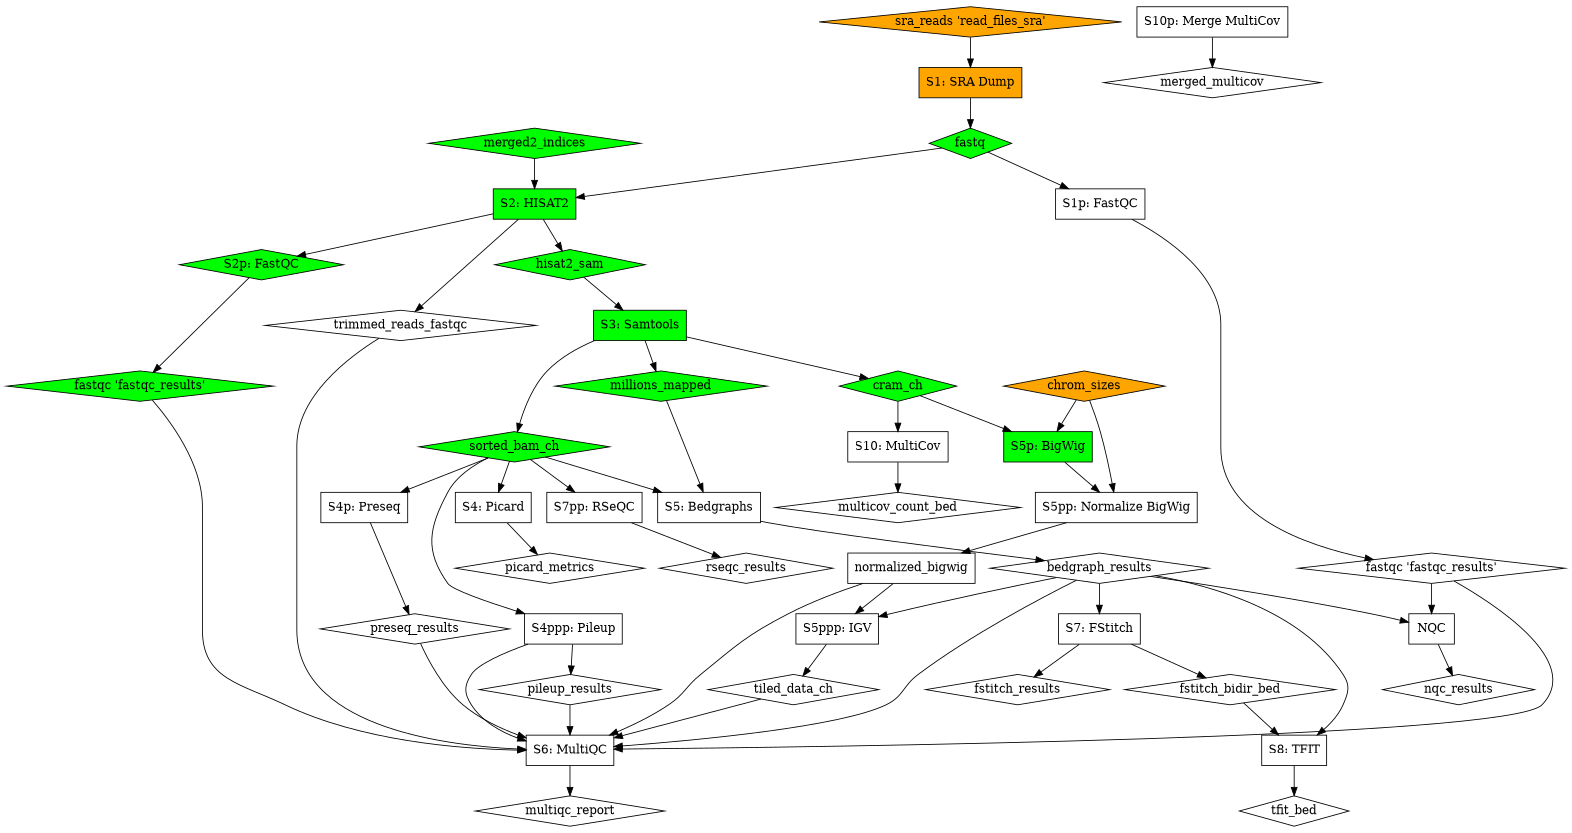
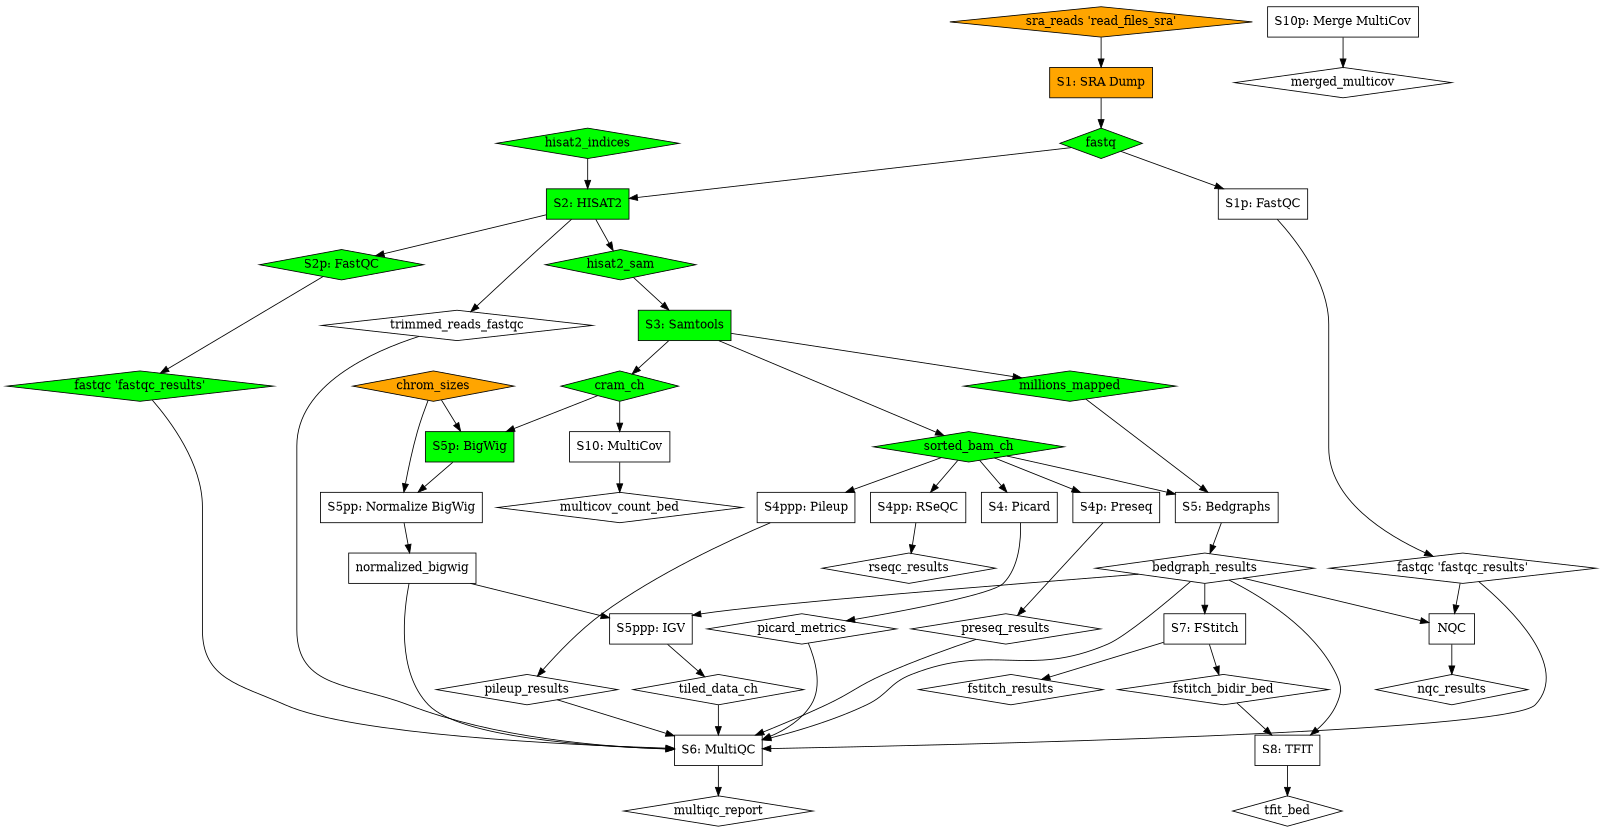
  digraph {
    compound=true
    rankdir=TB
    node [shape=diamond]
    fastq [fillcolor=green style=filled]
    n2 [label="S1p: FastQC" shape=box]
    n3 [label="fastqc 'fastqc_results'"]
    n4 [fillcolor=orange label="S1: SRA Dump" shape=box style=filled]
    n5 [fillcolor=orange label="sra_reads 'read_files_sra'" style=filled]
    n6 [fillcolor=green label="S2: HISAT2" shape=box style=filled]
    n7 [label=trimmed_reads_fastqc]
    n8 [fillcolor=green label=hisat2_sam style=filled]
-   hisat2_indices [fillcolor=green style=filled label=merged2_indices]
+   hisat2_indices [fillcolor=green style=filled]
    n10 [fillcolor=green label="S2p: FastQC" style=filled]
    n11 [fillcolor=green label="fastqc 'fastqc_results'" style=filled]
    n12 [fillcolor=green label="S3: Samtools" shape=box style=filled]
    n13 [fillcolor=green label=sorted_bam_ch style=filled]
    n14 [fillcolor=green label=cram_ch style=filled]
    n15 [fillcolor=green label=millions_mapped style=filled]
    n16 [label="S4: Picard" shape=box]
    n17 [label=picard_metrics]
    n18 [label="S4p: Preseq" shape=box]
    n19 [label=preseq_results]
-   n20 [label="S7pp: RSeQC" shape=box]
+   n20 [label="S4pp: RSeQC" shape=box]
    n21 [label=rseqc_results]
    n22 [label="S4ppp: Pileup" shape=box]
    n23 [label=pileup_results]
    n24 [label="S5: Bedgraphs" shape=box]
    n25 [label=bedgraph_results]
    n26 [fillcolor=green label="S5p: BigWig" shape=box style=filled]
    chrom_sizes [fillcolor=orange style=filled]
    n28 [label="S5pp: Normalize BigWig" shape=box]
    n29 [label=normalized_bigwig shape=box]
    n30 [label="S10: MultiCov" shape=box]
    n31 [label=multicov_count_bed]
    n32 [label="S5ppp: IGV" shape=box]
    n33 [label=tiled_data_ch]
    n34 [label="S6: MultiQC" shape=box]
    n35 [label=multiqc_report]
    n36 [label="S7: FStitch" shape=box]
    n37 [label=fstitch_results]
    n38 [label=fstitch_bidir_bed]
    n39 [label="S8: TFIT" shape=box]
    n40 [label=tfit_bed]
    n41 [label="S10p: Merge MultiCov" shape=box]
    n42 [label=merged_multicov]
    n43 [label=NQC shape=box]
    n44 [label=nqc_results]
    subgraph sub_1 {
      fastq
      n2
      n3
    }
    subgraph sub_2 {
      fastq
      n4
      n5
    }
    subgraph sub_3 {
      fastq
      n6
      n7
      n8
      hisat2_indices
    }
    subgraph sub_4 {
      n6
      n10
      n11
    }
    subgraph sub_5 {
      n8
      n12
      n13
      n14
      n15
    }
    subgraph sub_6 {
      n13
      n16
      n17
    }
    subgraph sub_7 {
      n13
      n18
      n19
    }
    subgraph sub_8 {
      n13
      n20
      n21
    }
    subgraph sub_9 {
      n13
      n22
      n23
    }
    subgraph sub_10 {
      n13
      n15
      n24
      n25
    }
    subgraph sub_11 {
      n14
      n26
      chrom_sizes
    }
    subgraph sub_12 {
      n26
      chrom_sizes
      n28
      n29
    }
    subgraph sub_13 {
      n14
      n30
      n31
    }
    subgraph sub_14 {
      n25
      n29
      n32
      n33
    }
    subgraph sub_15 {
      n3
      n7
      n11
      n17
      n19
      n21
      n23
      n25
      n29
      n33
      n34
      n35
    }
    subgraph sub_16 {
      n25
      n36
      n37
      n38
    }
    subgraph sub_17 {
      n25
      n38
      n39
      n40
    }
    subgraph sub_18 {
      n31
      n41
      n42
    }
    subgraph sub_19 {
      n3
      n17
      n25
      n43
      n44
    }
    fastq -> n2
    fastq -> n6
    n2 -> n3
    n3 -> n34
    n3 -> n43
    n4 -> fastq
    n5 -> n4
    n6 -> n7
    n6 -> n8
    n6 -> n10
    n7 -> n34
    n8 -> n12
    hisat2_indices -> n6
    n10 -> n11
    n11 -> n34
    n12 -> n13
    n12 -> n14
    n12 -> n15
    n13 -> n16
    n13 -> n18
    n13 -> n20
    n13 -> n22
    n13 -> n24
    n14 -> n26
    n14 -> n30
    n15 -> n24
    n16 -> n17
-   n22 -> n34
+   n17 -> n34
    n18 -> n19
    n19 -> n34
    n20 -> n21
    n22 -> n23
    n23 -> n34
    n24 -> n25
    n25 -> n32
    n25 -> n34
    n25 -> n36
    n25 -> n39
    n25 -> n43
    n26 -> n28
    chrom_sizes -> n26
    chrom_sizes -> n28
    n28 -> n29
    n29 -> n32
    n29 -> n34
    n30 -> n31
    n32 -> n33
    n33 -> n34
    n34 -> n35
    n36 -> n37
    n36 -> n38
    n38 -> n39
    n39 -> n40
    n41 -> n42
    n43 -> n44
  }
